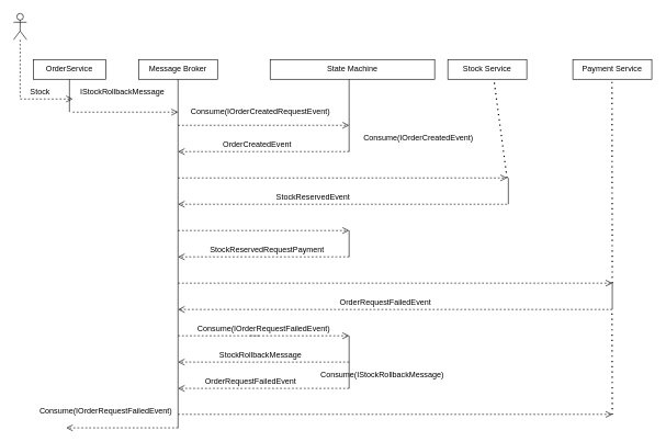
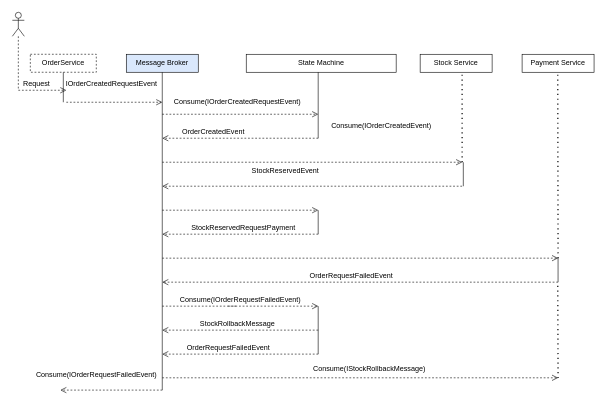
  <mxCell id="0" />
  <mxCell id="1" parent="0" />
- <mxCell id="2" value="OrderService" style="rounded=0;whiteSpace=wrap;html=1;" parent="1" vertex="1"><mxGeometry x="50" y="90" width="110" height="30" as="geometry" /></mxCell>
- <mxCell id="3" value="Message Broker" style="rounded=0;whiteSpace=wrap;html=1;" parent="1" vertex="1"><mxGeometry x="210" y="90" width="120" height="30" as="geometry" /></mxCell>
+ <mxCell id="2" value="OrderService" style="rounded=0;whiteSpace=wrap;html=1;dashed=1;" parent="1" vertex="1"><mxGeometry x="50" y="90" width="110" height="30" as="geometry" /></mxCell>
+ <mxCell id="3" value="Message Broker" style="rounded=0;whiteSpace=wrap;html=1;fillColor=#dae8fc;" parent="1" vertex="1"><mxGeometry x="210" y="90" width="120" height="30" as="geometry" /></mxCell>
  <mxCell id="4" value="State Machine" style="rounded=0;whiteSpace=wrap;html=1;" parent="1" vertex="1"><mxGeometry x="410" y="90" width="250" height="30" as="geometry" /></mxCell>
- <mxCell id="5" value="Stock Service" style="rounded=0;whiteSpace=wrap;html=1;" parent="1" vertex="1"><mxGeometry x="680" y="90" width="120" height="30" as="geometry" /></mxCell>
+ <mxCell id="5" value="Stock Service" style="rounded=0;whiteSpace=wrap;html=1;" parent="1" vertex="1"><mxGeometry x="700" y="90" width="120" height="30" as="geometry" /></mxCell>
  <mxCell id="6" value="" style="endArrow=none;html=1;rounded=0;entryX=0.5;entryY=1;entryDx=0;entryDy=0;" parent="1" target="2" edge="1"><mxGeometry width="50" height="50" relative="1" as="geometry"><mxPoint x="105" y="170" as="sourcePoint" /><mxPoint x="450" y="290" as="targetPoint" /></mxGeometry></mxCell>
- <mxCell id="7" value="IStockRollbackMessage" style="text;html=1;align=center;verticalAlign=middle;resizable=0;points=[];autosize=1;strokeColor=none;fillColor=none;" parent="1" vertex="1"><mxGeometry x="100" y="130" width="170" height="20" as="geometry" /></mxCell>
+ <mxCell id="7" value="IOrderCreatedRequestEvent" style="text;html=1;align=center;verticalAlign=middle;resizable=0;points=[];autosize=1;strokeColor=none;fillColor=none;" parent="1" vertex="1"><mxGeometry x="100" y="130" width="170" height="20" as="geometry" /></mxCell>
  <mxCell id="8" value="" style="endArrow=none;html=1;rounded=0;entryX=0.5;entryY=1;entryDx=0;entryDy=0;" parent="1" target="3" edge="1"><mxGeometry width="50" height="50" relative="1" as="geometry"><mxPoint x="270" y="650" as="sourcePoint" /><mxPoint x="450" y="290" as="targetPoint" /></mxGeometry></mxCell>
- <mxCell id="9" value="Stock" style="text;html=1;align=center;verticalAlign=middle;resizable=0;points=[];autosize=1;strokeColor=none;fillColor=none;" parent="1" vertex="1"><mxGeometry x="30" y="130" width="60" height="20" as="geometry" /></mxCell>
+ <mxCell id="9" value="Request" style="text;html=1;align=center;verticalAlign=middle;resizable=0;points=[];autosize=1;strokeColor=none;fillColor=none;" parent="1" vertex="1"><mxGeometry x="30" y="130" width="60" height="20" as="geometry" /></mxCell>
  <mxCell id="10" value="Payment Service" style="rounded=0;whiteSpace=wrap;html=1;" parent="1" vertex="1"><mxGeometry x="870" y="90" width="120" height="30" as="geometry" /></mxCell>
  <mxCell id="11" value="Consume(IOrderCreatedRequestEvent)&lt;br&gt;" style="text;html=1;align=center;verticalAlign=middle;resizable=0;points=[];autosize=1;strokeColor=none;fillColor=none;" parent="1" vertex="1"><mxGeometry x="280" y="160" width="230" height="20" as="geometry" /></mxCell>
  <mxCell id="12" value="&lt;br&gt;" style="html=1;verticalAlign=bottom;endArrow=open;dashed=1;endSize=8;rounded=0;" parent="1" edge="1"><mxGeometry y="-10" relative="1" as="geometry"><mxPoint x="110" y="170" as="sourcePoint" /><mxPoint x="270" y="170" as="targetPoint" /><mxPoint as="offset" /></mxGeometry></mxCell>
  <mxCell id="13" value="&lt;br&gt;" style="html=1;verticalAlign=bottom;endArrow=open;dashed=1;endSize=8;rounded=0;" parent="1" edge="1"><mxGeometry y="-10" relative="1" as="geometry"><mxPoint x="530" y="230" as="sourcePoint" /><mxPoint x="270" y="230" as="targetPoint" /><mxPoint as="offset" /><Array as="points"><mxPoint x="429" y="230" /></Array></mxGeometry></mxCell>
  <mxCell id="14" value="&lt;br&gt;" style="html=1;verticalAlign=bottom;endArrow=open;dashed=1;endSize=8;rounded=0;" parent="1" edge="1"><mxGeometry y="-10" relative="1" as="geometry"><mxPoint x="270" y="190" as="sourcePoint" /><mxPoint x="530" y="190" as="targetPoint" /><mxPoint as="offset" /><Array as="points"><mxPoint x="380" y="190" /></Array></mxGeometry></mxCell>
  <mxCell id="15" value="" style="endArrow=none;html=1;rounded=0;" parent="1" edge="1"><mxGeometry width="50" height="50" relative="1" as="geometry"><mxPoint x="530" y="230" as="sourcePoint" /><mxPoint x="530" y="120" as="targetPoint" /></mxGeometry></mxCell>
  <mxCell id="16" value="&lt;br&gt;" style="html=1;verticalAlign=bottom;endArrow=open;dashed=1;endSize=8;rounded=0;" parent="1" edge="1"><mxGeometry y="-10" relative="1" as="geometry"><mxPoint x="270" y="270" as="sourcePoint" /><mxPoint x="770" y="270" as="targetPoint" /><mxPoint as="offset" /><Array as="points" /></mxGeometry></mxCell>
- <mxCell id="17" value="OrderCreatedEvent" style="text;html=1;align=center;verticalAlign=middle;resizable=0;points=[];autosize=1;strokeColor=none;fillColor=none;" parent="1" vertex="1"><mxGeometry x="330" y="210" width="120" height="20" as="geometry" /></mxCell>
+ <mxCell id="17" value="OrderCreatedEvent" style="text;html=1;align=center;verticalAlign=middle;resizable=0;points=[];autosize=1;strokeColor=none;fillColor=none;" parent="1" vertex="1"><mxGeometry x="295" y="210" width="120" height="20" as="geometry" /></mxCell>
  <mxCell id="18" value="&lt;br&gt;" style="html=1;verticalAlign=bottom;endArrow=open;dashed=1;endSize=8;rounded=0;" parent="1" edge="1"><mxGeometry y="-10" relative="1" as="geometry"><mxPoint x="770" y="310" as="sourcePoint" /><mxPoint x="270" y="310" as="targetPoint" /><mxPoint as="offset" /><Array as="points"><mxPoint x="570" y="310" /></Array></mxGeometry></mxCell>
  <mxCell id="19" value="Consume(IOrderCreatedEvent)" style="text;html=1;align=center;verticalAlign=middle;resizable=0;points=[];autosize=1;strokeColor=none;fillColor=none;" parent="1" vertex="1"><mxGeometry x="545" y="200" width="180" height="20" as="geometry" /></mxCell>
  <mxCell id="20" value="&lt;br&gt;" style="html=1;verticalAlign=bottom;endArrow=open;dashed=1;endSize=8;rounded=0;" parent="1" edge="1"><mxGeometry y="-10" relative="1" as="geometry"><mxPoint x="270" y="350" as="sourcePoint" /><mxPoint x="530" y="350" as="targetPoint" /><mxPoint as="offset" /><Array as="points"><mxPoint x="420" y="350" /></Array></mxGeometry></mxCell>
- <mxCell id="21" value="StockReservedEvent" style="text;html=1;align=center;verticalAlign=middle;resizable=0;points=[];autosize=1;strokeColor=none;fillColor=none;" parent="1" vertex="1"><mxGeometry x="410" y="290" width="130" height="20" as="geometry" /></mxCell>
+ <mxCell id="21" value="StockReservedEvent" style="text;html=1;align=center;verticalAlign=middle;resizable=0;points=[];autosize=1;strokeColor=none;fillColor=none;" parent="1" vertex="1"><mxGeometry x="410" y="275" width="130" height="20" as="geometry" /></mxCell>
  <mxCell id="22" value="" style="endArrow=none;html=1;rounded=0;" parent="1" edge="1"><mxGeometry width="50" height="50" relative="1" as="geometry"><mxPoint x="772" y="310" as="sourcePoint" /><mxPoint x="772" y="270" as="targetPoint" /></mxGeometry></mxCell>
  <mxCell id="23" value="&lt;br&gt;" style="html=1;verticalAlign=bottom;endArrow=open;dashed=1;endSize=8;rounded=0;" parent="1" edge="1"><mxGeometry y="-10" relative="1" as="geometry"><mxPoint x="530" y="390" as="sourcePoint" /><mxPoint x="270" y="390" as="targetPoint" /><mxPoint as="offset" /><Array as="points"><mxPoint x="380" y="390" /></Array></mxGeometry></mxCell>
  <mxCell id="24" value="" style="endArrow=none;html=1;rounded=0;" parent="1" edge="1"><mxGeometry width="50" height="50" relative="1" as="geometry"><mxPoint x="530" y="390" as="sourcePoint" /><mxPoint x="530" y="350" as="targetPoint" /></mxGeometry></mxCell>
  <mxCell id="25" value="StockReservedRequestPayment" style="text;html=1;align=center;verticalAlign=middle;resizable=0;points=[];autosize=1;strokeColor=none;fillColor=none;" parent="1" vertex="1"><mxGeometry x="310" y="370" width="190" height="20" as="geometry" /></mxCell>
  <mxCell id="26" value="&lt;br&gt;" style="html=1;verticalAlign=bottom;endArrow=open;dashed=1;endSize=8;rounded=0;" parent="1" edge="1"><mxGeometry y="-10" relative="1" as="geometry"><mxPoint x="270" y="430" as="sourcePoint" /><mxPoint x="930" y="430" as="targetPoint" /><mxPoint as="offset" /><Array as="points"><mxPoint x="880" y="430" /></Array></mxGeometry></mxCell>
  <mxCell id="27" value="" style="shape=umlLifeline;participant=umlActor;perimeter=lifelinePerimeter;whiteSpace=wrap;html=1;container=1;collapsible=0;recursiveResize=0;verticalAlign=top;spacingTop=36;outlineConnect=0;" parent="1" vertex="1"><mxGeometry x="20" y="20" width="20" height="130" as="geometry" /></mxCell>
  <mxCell id="28" value="&lt;br&gt;" style="html=1;verticalAlign=bottom;endArrow=open;dashed=1;endSize=8;rounded=0;" parent="1" edge="1"><mxGeometry y="-10" relative="1" as="geometry"><mxPoint x="30" y="150" as="sourcePoint" /><mxPoint x="110" y="150" as="targetPoint" /><mxPoint as="offset" /></mxGeometry></mxCell>
  <mxCell id="29" value="" style="endArrow=none;html=1;rounded=0;" parent="1" edge="1"><mxGeometry width="50" height="50" relative="1" as="geometry"><mxPoint x="930" y="470" as="sourcePoint" /><mxPoint x="930" y="430" as="targetPoint" /></mxGeometry></mxCell>
  <mxCell id="30" value="&lt;br&gt;" style="html=1;verticalAlign=bottom;endArrow=open;dashed=1;endSize=8;rounded=0;" parent="1" edge="1"><mxGeometry y="-10" relative="1" as="geometry"><mxPoint x="930" y="470" as="sourcePoint" /><mxPoint x="270" y="470" as="targetPoint" /><mxPoint as="offset" /><Array as="points" /></mxGeometry></mxCell>
  <mxCell id="31" value="OrderRequestFailedEvent" style="text;html=1;align=center;verticalAlign=middle;resizable=0;points=[];autosize=1;strokeColor=none;fillColor=none;" parent="1" vertex="1"><mxGeometry x="510" y="450" width="150" height="20" as="geometry" /></mxCell>
  <mxCell id="32" value="" style="endArrow=none;html=1;rounded=0;" parent="1" edge="1"><mxGeometry width="50" height="50" relative="1" as="geometry"><mxPoint x="530" y="590" as="sourcePoint" /><mxPoint x="530" y="510" as="targetPoint" /></mxGeometry></mxCell>
  <mxCell id="33" value="&lt;br&gt;" style="html=1;verticalAlign=bottom;endArrow=open;dashed=1;endSize=8;rounded=0;startArrow=none;" parent="1" edge="1"><mxGeometry y="-10" relative="1" as="geometry"><mxPoint x="380" y="510" as="sourcePoint" /><mxPoint x="530" y="510" as="targetPoint" /><mxPoint as="offset" /><Array as="points" /></mxGeometry></mxCell>
  <mxCell id="34" value="Consume(IOrderRequestFailedEvent)" style="text;html=1;align=center;verticalAlign=middle;resizable=0;points=[];autosize=1;strokeColor=none;fillColor=none;" parent="1" vertex="1"><mxGeometry x="290" y="490" width="220" height="20" as="geometry" /></mxCell>
  <mxCell id="35" value="" style="html=1;verticalAlign=bottom;endArrow=none;dashed=1;endSize=8;rounded=0;" parent="1" edge="1"><mxGeometry y="-10" relative="1" as="geometry"><mxPoint x="270" y="510" as="sourcePoint" /><mxPoint x="395" y="510" as="targetPoint" /><mxPoint as="offset" /><Array as="points" /></mxGeometry></mxCell>
  <mxCell id="36" value="&lt;br&gt;" style="html=1;verticalAlign=bottom;endArrow=open;dashed=1;endSize=8;rounded=0;" parent="1" edge="1"><mxGeometry y="-10" relative="1" as="geometry"><mxPoint x="530" y="550" as="sourcePoint" /><mxPoint x="270" y="550" as="targetPoint" /><mxPoint as="offset" /><Array as="points"><mxPoint x="380" y="550" /></Array></mxGeometry></mxCell>
  <mxCell id="37" value="StockRollbackMessage" style="text;html=1;align=center;verticalAlign=middle;resizable=0;points=[];autosize=1;strokeColor=none;fillColor=none;" parent="1" vertex="1"><mxGeometry x="325" y="530" width="140" height="20" as="geometry" /></mxCell>
  <mxCell id="38" value="&lt;br&gt;" style="html=1;verticalAlign=bottom;endArrow=open;dashed=1;endSize=8;rounded=0;" parent="1" edge="1"><mxGeometry x="-0.059" y="-50" relative="1" as="geometry"><mxPoint x="270" y="650" as="sourcePoint" /><mxPoint x="100" y="650" as="targetPoint" /><mxPoint as="offset" /></mxGeometry></mxCell>
  <mxCell id="39" value="Consume(IOrderRequestFailedEvent)" style="text;html=1;align=center;verticalAlign=middle;resizable=0;points=[];autosize=1;strokeColor=none;fillColor=none;" parent="1" vertex="1"><mxGeometry x="50" y="615" width="220" height="20" as="geometry" /></mxCell>
  <mxCell id="40" value="" style="endArrow=none;dashed=1;html=1;dashPattern=1 3;strokeWidth=2;rounded=0;entryX=0.583;entryY=1;entryDx=0;entryDy=0;entryPerimeter=0;" parent="1" target="5" edge="1"><mxGeometry width="50" height="50" relative="1" as="geometry"><mxPoint x="770" y="270" as="sourcePoint" /><mxPoint x="680" y="270" as="targetPoint" /></mxGeometry></mxCell>
  <mxCell id="41" value="" style="endArrow=none;dashed=1;html=1;dashPattern=1 3;strokeWidth=2;rounded=0;entryX=0.583;entryY=1;entryDx=0;entryDy=0;entryPerimeter=0;" parent="1" edge="1"><mxGeometry width="50" height="50" relative="1" as="geometry"><mxPoint x="930" y="430" as="sourcePoint" /><mxPoint x="929.5" y="120" as="targetPoint" /></mxGeometry></mxCell>
  <mxCell id="42" value="&lt;br&gt;" style="html=1;verticalAlign=bottom;endArrow=open;dashed=1;endSize=8;rounded=0;" parent="1" edge="1"><mxGeometry y="-10" relative="1" as="geometry"><mxPoint x="270" y="629.5" as="sourcePoint" /><mxPoint x="930" y="629.5" as="targetPoint" /><mxPoint as="offset" /><Array as="points" /></mxGeometry></mxCell>
- <mxCell id="43" value="Consume(IStockRollbackMessage)" style="text;html=1;align=center;verticalAlign=middle;resizable=0;points=[];autosize=1;strokeColor=none;fillColor=none;" parent="1" vertex="1"><mxGeometry x="480" y="560" width="200" height="20" as="geometry" /></mxCell>
+ <mxCell id="43" value="Consume(IStockRollbackMessage)" style="text;html=1;align=center;verticalAlign=middle;resizable=0;points=[];autosize=1;strokeColor=none;fillColor=none;" parent="1" vertex="1"><mxGeometry x="515" y="605" width="200" height="20" as="geometry" /></mxCell>
  <mxCell id="44" value="&lt;br&gt;" style="html=1;verticalAlign=bottom;endArrow=open;dashed=1;endSize=8;rounded=0;" edge="1" parent="1"><mxGeometry y="-10" relative="1" as="geometry"><mxPoint x="530" y="590" as="sourcePoint" /><mxPoint x="270" y="590" as="targetPoint" /><mxPoint as="offset" /><Array as="points"><mxPoint x="380" y="590" /></Array></mxGeometry></mxCell>
  <mxCell id="45" value="OrderRequestFailedEvent" style="text;html=1;align=center;verticalAlign=middle;resizable=0;points=[];autosize=1;strokeColor=none;fillColor=none;" vertex="1" parent="1"><mxGeometry x="305" y="570" width="150" height="20" as="geometry" /></mxCell>
  <mxCell id="46" value="" style="endArrow=none;dashed=1;html=1;dashPattern=1 3;strokeWidth=2;rounded=0;entryX=0.583;entryY=1;entryDx=0;entryDy=0;entryPerimeter=0;" edge="1" parent="1"><mxGeometry width="50" height="50" relative="1" as="geometry"><mxPoint x="930" y="630" as="sourcePoint" /><mxPoint x="929.5" y="470" as="targetPoint" /><Array as="points" /></mxGeometry></mxCell>
